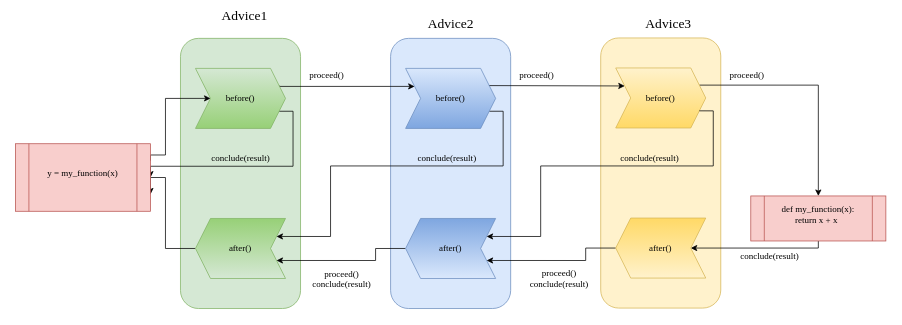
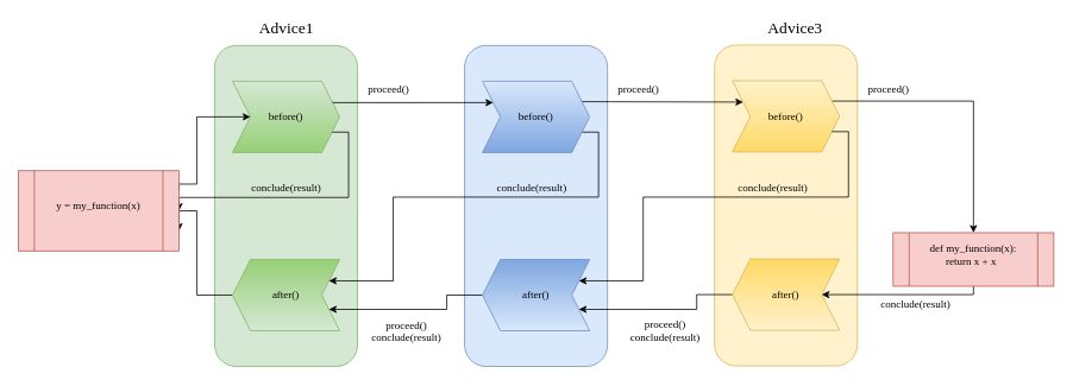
  <mxCell id="0" />
  <mxCell id="1" parent="0" />
  <mxCell id="2" value="" style="rounded=1;whiteSpace=wrap;html=1;fillColor=#fff2cc;strokeColor=#d6b656;" vertex="1" parent="1"><mxGeometry x="800" y="50.01" width="160" height="360" as="geometry" /></mxCell>
  <mxCell id="3" value="" style="rounded=1;whiteSpace=wrap;html=1;fillColor=#dae8fc;strokeColor=#6c8ebf;" vertex="1" parent="1"><mxGeometry x="520" y="50.58" width="160" height="360" as="geometry" /></mxCell>
  <mxCell id="4" value="" style="rounded=1;whiteSpace=wrap;html=1;fillColor=#d5e8d4;strokeColor=#82b366;" vertex="1" parent="1"><mxGeometry x="240" y="50.58" width="160" height="360" as="geometry" /></mxCell>
  <mxCell id="5" style="edgeStyle=orthogonalEdgeStyle;rounded=0;orthogonalLoop=1;jettySize=auto;html=1;exitX=1;exitY=0.25;exitDx=0;exitDy=0;entryX=0;entryY=0.25;entryDx=0;entryDy=0;" edge="1" parent="1" source="7" target="16"><mxGeometry relative="1" as="geometry"><Array as="points"><mxPoint x="371" y="114.58" /></Array></mxGeometry></mxCell>
  <mxCell id="6" style="edgeStyle=orthogonalEdgeStyle;rounded=0;orthogonalLoop=1;jettySize=auto;html=1;exitX=1;exitY=0.75;exitDx=0;exitDy=0;entryX=1;entryY=0.5;entryDx=0;entryDy=0;fontFamily=Lucida Console;" edge="1" parent="1" source="7" target="37"><mxGeometry relative="1" as="geometry"><Array as="points"><mxPoint x="390" y="148" /><mxPoint x="390" y="221" /></Array></mxGeometry></mxCell>
  <mxCell id="7" value="before()" style="shape=step;perimeter=stepPerimeter;whiteSpace=wrap;html=1;fixedSize=1;gradientColor=#97d077;fillColor=#d5e8d4;strokeColor=#82b366;fontFamily=Lucida Console;" vertex="1" parent="1"><mxGeometry x="260" y="90.58" width="120" height="80" as="geometry" /></mxCell>
  <mxCell id="8" style="edgeStyle=orthogonalEdgeStyle;rounded=0;orthogonalLoop=1;jettySize=auto;html=1;exitX=1;exitY=0.5;exitDx=0;exitDy=0;entryX=1;entryY=0.75;entryDx=0;entryDy=0;fontFamily=Lucida Console;" edge="1" parent="1" source="9" target="37"><mxGeometry relative="1" as="geometry"><Array as="points"><mxPoint x="220" y="331" /><mxPoint x="220" y="236" /></Array></mxGeometry></mxCell>
  <mxCell id="9" value="after()" style="shape=step;perimeter=stepPerimeter;whiteSpace=wrap;html=1;fixedSize=1;rotation=0;direction=west;flipH=0;gradientColor=#97d077;fillColor=#d5e8d4;strokeColor=#82b366;fontFamily=Lucida Console;" vertex="1" parent="1"><mxGeometry x="260" y="290.58" width="120" height="80" as="geometry" /></mxCell>
  <mxCell id="10" style="edgeStyle=orthogonalEdgeStyle;rounded=0;orthogonalLoop=1;jettySize=auto;html=1;exitX=0.5;exitY=1;exitDx=0;exitDy=0;" edge="1" parent="1" source="4" target="4"><mxGeometry relative="1" as="geometry" /></mxCell>
  <mxCell id="11" style="edgeStyle=orthogonalEdgeStyle;rounded=0;orthogonalLoop=1;jettySize=auto;html=1;exitX=0.5;exitY=1;exitDx=0;exitDy=0;entryX=0;entryY=0.5;entryDx=0;entryDy=0;" edge="1" parent="1" source="12" target="24"><mxGeometry relative="1" as="geometry"><Array as="points"><mxPoint x="1090" y="329.58" /></Array></mxGeometry></mxCell>
  <mxCell id="12" value="&lt;div align=&quot;left&quot;&gt;&lt;font face=&quot;Lucida Console&quot;&gt;def my_function(x):&lt;/font&gt;&lt;/div&gt;&lt;div align=&quot;left&quot;&gt;&lt;font face=&quot;Lucida Console&quot;&gt;&amp;nbsp;&amp;nbsp;&amp;nbsp;&amp;nbsp;&amp;nbsp; return x + x&lt;br&gt;&lt;/font&gt;&lt;/div&gt;&lt;div align=&quot;left&quot;&gt;&lt;pre&gt;&lt;/pre&gt;&lt;/div&gt;" style="shape=process;whiteSpace=wrap;html=1;backgroundOutline=1;fillColor=#f8cecc;strokeColor=#b85450;" vertex="1" parent="1"><mxGeometry x="1000" y="260.58" width="180" height="60" as="geometry" /></mxCell>
- <mxCell id="13" value="&lt;font style=&quot;font-size: 18px&quot; face=&quot;Lucida Console&quot;&gt;Advice1&lt;/font&gt;" style="text;html=1;align=center;verticalAlign=middle;resizable=0;points=[];autosize=1;strokeColor=none;fillColor=none;" vertex="1" parent="1"><mxGeometry x="280" y="10.58" width="90" height="20" as="geometry" /></mxCell>
+ <mxCell id="13" value="&lt;font style=&quot;font-size: 18px&quot; face=&quot;Lucida Console&quot;&gt;Advice1&lt;/font&gt;" style="text;html=1;align=center;verticalAlign=middle;resizable=0;points=[];autosize=1;strokeColor=none;fillColor=none;" vertex="1" parent="1"><mxGeometry x="275" y="20.58" width="90" height="20" as="geometry" /></mxCell>
  <mxCell id="14" style="edgeStyle=orthogonalEdgeStyle;rounded=0;orthogonalLoop=1;jettySize=auto;html=1;exitX=1;exitY=0.25;exitDx=0;exitDy=0;entryX=0;entryY=0.25;entryDx=0;entryDy=0;" edge="1" parent="1" source="16" target="22"><mxGeometry relative="1" as="geometry"><Array as="points"><mxPoint x="611" y="114.58" /></Array></mxGeometry></mxCell>
  <mxCell id="15" style="edgeStyle=orthogonalEdgeStyle;rounded=0;orthogonalLoop=1;jettySize=auto;html=1;exitX=1;exitY=0.75;exitDx=0;exitDy=0;entryX=0;entryY=0.75;entryDx=0;entryDy=0;" edge="1" parent="1" source="16" target="9"><mxGeometry relative="1" as="geometry"><Array as="points"><mxPoint x="670" y="147.58" /><mxPoint x="670" y="220.58" /><mxPoint x="440" y="220.58" /><mxPoint x="440" y="314.58" /></Array></mxGeometry></mxCell>
  <mxCell id="16" value="before()" style="shape=step;perimeter=stepPerimeter;whiteSpace=wrap;html=1;fixedSize=1;gradientColor=#7ea6e0;fillColor=#dae8fc;strokeColor=#6c8ebf;fontFamily=Lucida Console;" vertex="1" parent="1"><mxGeometry x="540" y="90.58" width="120" height="80" as="geometry" /></mxCell>
  <mxCell id="17" style="edgeStyle=orthogonalEdgeStyle;rounded=0;orthogonalLoop=1;jettySize=auto;html=1;exitX=1;exitY=0.5;exitDx=0;exitDy=0;entryX=0;entryY=0.25;entryDx=0;entryDy=0;" edge="1" parent="1" source="18" target="9"><mxGeometry relative="1" as="geometry"><Array as="points"><mxPoint x="500" y="330.58" /><mxPoint x="500" y="346.58" /></Array></mxGeometry></mxCell>
  <mxCell id="18" value="after()" style="shape=step;perimeter=stepPerimeter;whiteSpace=wrap;html=1;fixedSize=1;rotation=0;direction=west;flipH=0;gradientColor=#7ea6e0;fillColor=#dae8fc;strokeColor=#6c8ebf;fontFamily=Lucida Console;" vertex="1" parent="1"><mxGeometry x="540" y="290.58" width="120" height="80" as="geometry" /></mxCell>
  <mxCell id="19" style="edgeStyle=orthogonalEdgeStyle;rounded=0;orthogonalLoop=1;jettySize=auto;html=1;exitX=0.5;exitY=1;exitDx=0;exitDy=0;" edge="1" parent="1" source="3" target="3"><mxGeometry relative="1" as="geometry" /></mxCell>
- <mxCell id="20" value="&lt;font style=&quot;font-size: 18px&quot; face=&quot;Lucida Console&quot;&gt;Advice2&lt;/font&gt;" style="text;html=1;align=center;verticalAlign=middle;resizable=0;points=[];autosize=1;strokeColor=none;fillColor=none;" vertex="1" parent="1"><mxGeometry x="555" y="20.58" width="90" height="20" as="geometry" /></mxCell>
  <mxCell id="21" style="edgeStyle=orthogonalEdgeStyle;rounded=0;orthogonalLoop=1;jettySize=auto;html=1;exitX=1;exitY=0.25;exitDx=0;exitDy=0;entryX=0.5;entryY=0;entryDx=0;entryDy=0;" edge="1" parent="1" source="22" target="12"><mxGeometry relative="1" as="geometry" /></mxCell>
  <mxCell id="22" value="before()" style="shape=step;perimeter=stepPerimeter;whiteSpace=wrap;html=1;fixedSize=1;fillColor=#fff2cc;strokeColor=#d6b656;gradientColor=#ffd966;fontFamily=Lucida Console;" vertex="1" parent="1"><mxGeometry x="820" y="90.01" width="120" height="80" as="geometry" /></mxCell>
  <mxCell id="23" style="edgeStyle=orthogonalEdgeStyle;rounded=0;orthogonalLoop=1;jettySize=auto;html=1;exitX=1;exitY=0.5;exitDx=0;exitDy=0;entryX=0;entryY=0.25;entryDx=0;entryDy=0;" edge="1" parent="1" source="24" target="18"><mxGeometry relative="1" as="geometry"><Array as="points"><mxPoint x="780" y="329.58" /><mxPoint x="780" y="346.58" /></Array></mxGeometry></mxCell>
  <mxCell id="24" value="after()" style="shape=step;perimeter=stepPerimeter;whiteSpace=wrap;html=1;fixedSize=1;rotation=0;direction=west;flipH=0;gradientColor=#ffd966;fillColor=#fff2cc;strokeColor=#d6b656;fontFamily=Lucida Console;" vertex="1" parent="1"><mxGeometry x="820" y="290.01" width="120" height="80" as="geometry" /></mxCell>
  <mxCell id="25" style="edgeStyle=orthogonalEdgeStyle;rounded=0;orthogonalLoop=1;jettySize=auto;html=1;exitX=0.5;exitY=1;exitDx=0;exitDy=0;" edge="1" parent="1" source="2" target="2"><mxGeometry relative="1" as="geometry" /></mxCell>
  <mxCell id="26" value="&lt;div&gt;&lt;font style=&quot;font-size: 18px&quot; face=&quot;Lucida Console&quot;&gt;Advice3&lt;/font&gt;&lt;/div&gt;" style="text;html=1;align=center;verticalAlign=middle;resizable=0;points=[];autosize=1;strokeColor=none;fillColor=none;" vertex="1" parent="1"><mxGeometry x="845" y="20.58" width="90" height="20" as="geometry" /></mxCell>
  <mxCell id="27" value="&lt;div&gt;&lt;font face=&quot;Lucida Console&quot;&gt;proceed()&lt;/font&gt;&lt;/div&gt;" style="text;whiteSpace=wrap;html=1;" vertex="1" parent="1"><mxGeometry x="970" y="86.01" width="80" height="30" as="geometry" /></mxCell>
  <mxCell id="28" value="&lt;div&gt;&lt;font face=&quot;Lucida Console&quot;&gt;proceed()&lt;/font&gt;&lt;/div&gt;" style="text;whiteSpace=wrap;html=1;" vertex="1" parent="1"><mxGeometry x="690" y="85.58" width="80" height="30" as="geometry" /></mxCell>
  <mxCell id="29" value="&lt;div&gt;&lt;font face=&quot;Lucida Console&quot;&gt;proceed()&lt;/font&gt;&lt;/div&gt;" style="text;whiteSpace=wrap;html=1;" vertex="1" parent="1"><mxGeometry x="410" y="85.58" width="80" height="30" as="geometry" /></mxCell>
  <mxCell id="30" value="conclude(result)" style="text;html=1;align=center;verticalAlign=middle;resizable=0;points=[];autosize=1;strokeColor=none;fillColor=none;fontFamily=Lucida Console;" vertex="1" parent="1"><mxGeometry x="970" y="331.01" width="110" height="20" as="geometry" /></mxCell>
  <mxCell id="31" value="conclude(result)" style="text;html=1;align=center;verticalAlign=middle;resizable=0;points=[];autosize=1;strokeColor=none;fillColor=none;fontFamily=Lucida Console;" vertex="1" parent="1"><mxGeometry x="540" y="200.58" width="110" height="20" as="geometry" /></mxCell>
  <mxCell id="32" style="edgeStyle=orthogonalEdgeStyle;rounded=0;orthogonalLoop=1;jettySize=auto;html=1;entryX=0;entryY=0.75;entryDx=0;entryDy=0;exitX=1;exitY=0.75;exitDx=0;exitDy=0;" edge="1" parent="1" source="22" target="18"><mxGeometry relative="1" as="geometry"><mxPoint x="850" y="152.58" as="sourcePoint" /><mxPoint x="610" y="319.58" as="targetPoint" /><Array as="points"><mxPoint x="950" y="147.58" /><mxPoint x="950" y="220.58" /><mxPoint x="720" y="220.58" /><mxPoint x="720" y="314.58" /></Array></mxGeometry></mxCell>
  <mxCell id="33" value="conclude(result)" style="text;html=1;align=center;verticalAlign=middle;resizable=0;points=[];autosize=1;strokeColor=none;fillColor=none;fontFamily=Lucida Console;" vertex="1" parent="1"><mxGeometry x="810" y="200.58" width="110" height="20" as="geometry" /></mxCell>
  <mxCell id="34" value="&lt;div align=&quot;center&quot;&gt;proceed()&lt;/div&gt;&lt;div align=&quot;center&quot;&gt;conclude(result)&lt;/div&gt;" style="text;whiteSpace=wrap;html=1;fontFamily=Lucida Console;align=center;" vertex="1" parent="1"><mxGeometry x="690" y="350.01" width="110" height="60" as="geometry" /></mxCell>
  <mxCell id="35" value="&lt;div align=&quot;center&quot;&gt;proceed() &lt;br&gt;&lt;/div&gt;&lt;div align=&quot;center&quot;&gt;conclude(result)&lt;/div&gt;" style="text;whiteSpace=wrap;html=1;fontFamily=Lucida Console;align=center;" vertex="1" parent="1"><mxGeometry x="400" y="351.01" width="110" height="39.57" as="geometry" /></mxCell>
  <mxCell id="36" style="edgeStyle=orthogonalEdgeStyle;rounded=0;orthogonalLoop=1;jettySize=auto;html=1;exitX=1;exitY=0.25;exitDx=0;exitDy=0;entryX=0;entryY=0.5;entryDx=0;entryDy=0;fontFamily=Lucida Console;" edge="1" parent="1" source="37" target="7"><mxGeometry relative="1" as="geometry"><Array as="points"><mxPoint x="220" y="206" /><mxPoint x="220" y="131" /></Array></mxGeometry></mxCell>
  <mxCell id="37" value="&lt;div align=&quot;left&quot;&gt;&lt;font face=&quot;Lucida Console&quot;&gt;y = my_function(x)&lt;/font&gt;&lt;/div&gt;&lt;div align=&quot;left&quot;&gt;&lt;pre&gt;&lt;/pre&gt;&lt;/div&gt;" style="shape=process;whiteSpace=wrap;html=1;backgroundOutline=1;fillColor=#f8cecc;strokeColor=#b85450;" vertex="1" parent="1"><mxGeometry x="20" y="191" width="180" height="90" as="geometry" /></mxCell>
  <mxCell id="38" value="conclude(result)" style="text;html=1;align=center;verticalAlign=middle;resizable=0;points=[];autosize=1;strokeColor=none;fillColor=none;fontFamily=Lucida Console;" vertex="1" parent="1"><mxGeometry x="265" y="200.58" width="110" height="20" as="geometry" /></mxCell>
